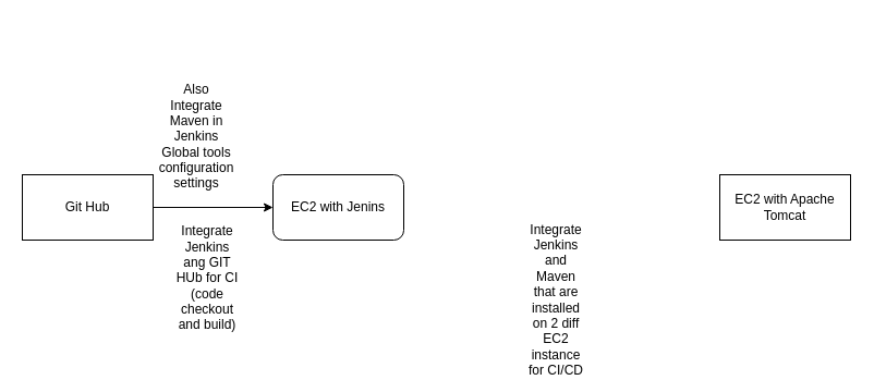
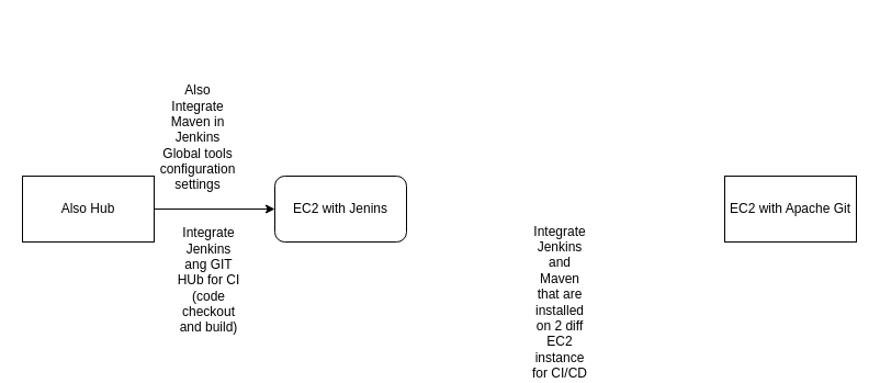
  <mxCell id="0" />
  <mxCell id="1" parent="0" />
  <mxCell id="2" value="EC2 with Jenins" style="whiteSpace=wrap;html=1;rounded=1;" vertex="1" parent="1"><mxGeometry x="250" y="160" width="120" height="60" as="geometry" /></mxCell>
- <mxCell id="3" value="EC2 with Apache Tomcat" style="rounded=0;whiteSpace=wrap;html=1;" vertex="1" parent="1"><mxGeometry x="660" y="160" width="120" height="60" as="geometry" /></mxCell>
+ <mxCell id="3" value="EC2 with Apache Git" style="rounded=0;whiteSpace=wrap;html=1;" vertex="1" parent="1"><mxGeometry x="660" y="160" width="120" height="60" as="geometry" /></mxCell>
  <mxCell id="4" value="Integrate Jenkins and Maven that are installed on 2 diff EC2 instance for CI/CD" style="text;html=1;strokeColor=none;fillColor=none;align=center;verticalAlign=middle;whiteSpace=wrap;rounded=0;" vertex="1" parent="1"><mxGeometry x="480" y="260" width="60" height="30" as="geometry" /></mxCell>
  <mxCell id="5" style="edgeStyle=orthogonalEdgeStyle;rounded=0;orthogonalLoop=1;jettySize=auto;html=1;entryX=0;entryY=0.5;entryDx=0;entryDy=0;" edge="1" parent="1" source="6" target="2"><mxGeometry relative="1" as="geometry" /></mxCell>
- <mxCell id="6" value="Git Hub" style="rounded=0;whiteSpace=wrap;html=1;" vertex="1" parent="1"><mxGeometry x="20" y="160" width="120" height="60" as="geometry" /></mxCell>
+ <mxCell id="6" value="Also Hub" style="rounded=0;whiteSpace=wrap;html=1;" vertex="1" parent="1"><mxGeometry x="20" y="160" width="120" height="60" as="geometry" /></mxCell>
  <mxCell id="7" value="Integrate Jenkins ang GIT HUb for CI (code checkout and build)" style="text;html=1;strokeColor=none;fillColor=none;align=center;verticalAlign=middle;whiteSpace=wrap;rounded=0;" vertex="1" parent="1"><mxGeometry x="160" y="240" width="60" height="30" as="geometry" /></mxCell>
  <mxCell id="8" value="Also Integrate Maven in Jenkins Global tools configuration settings" style="text;html=1;strokeColor=none;fillColor=none;align=center;verticalAlign=middle;whiteSpace=wrap;rounded=0;" vertex="1" parent="1"><mxGeometry x="150" y="20" width="60" height="210" as="geometry" /></mxCell>
